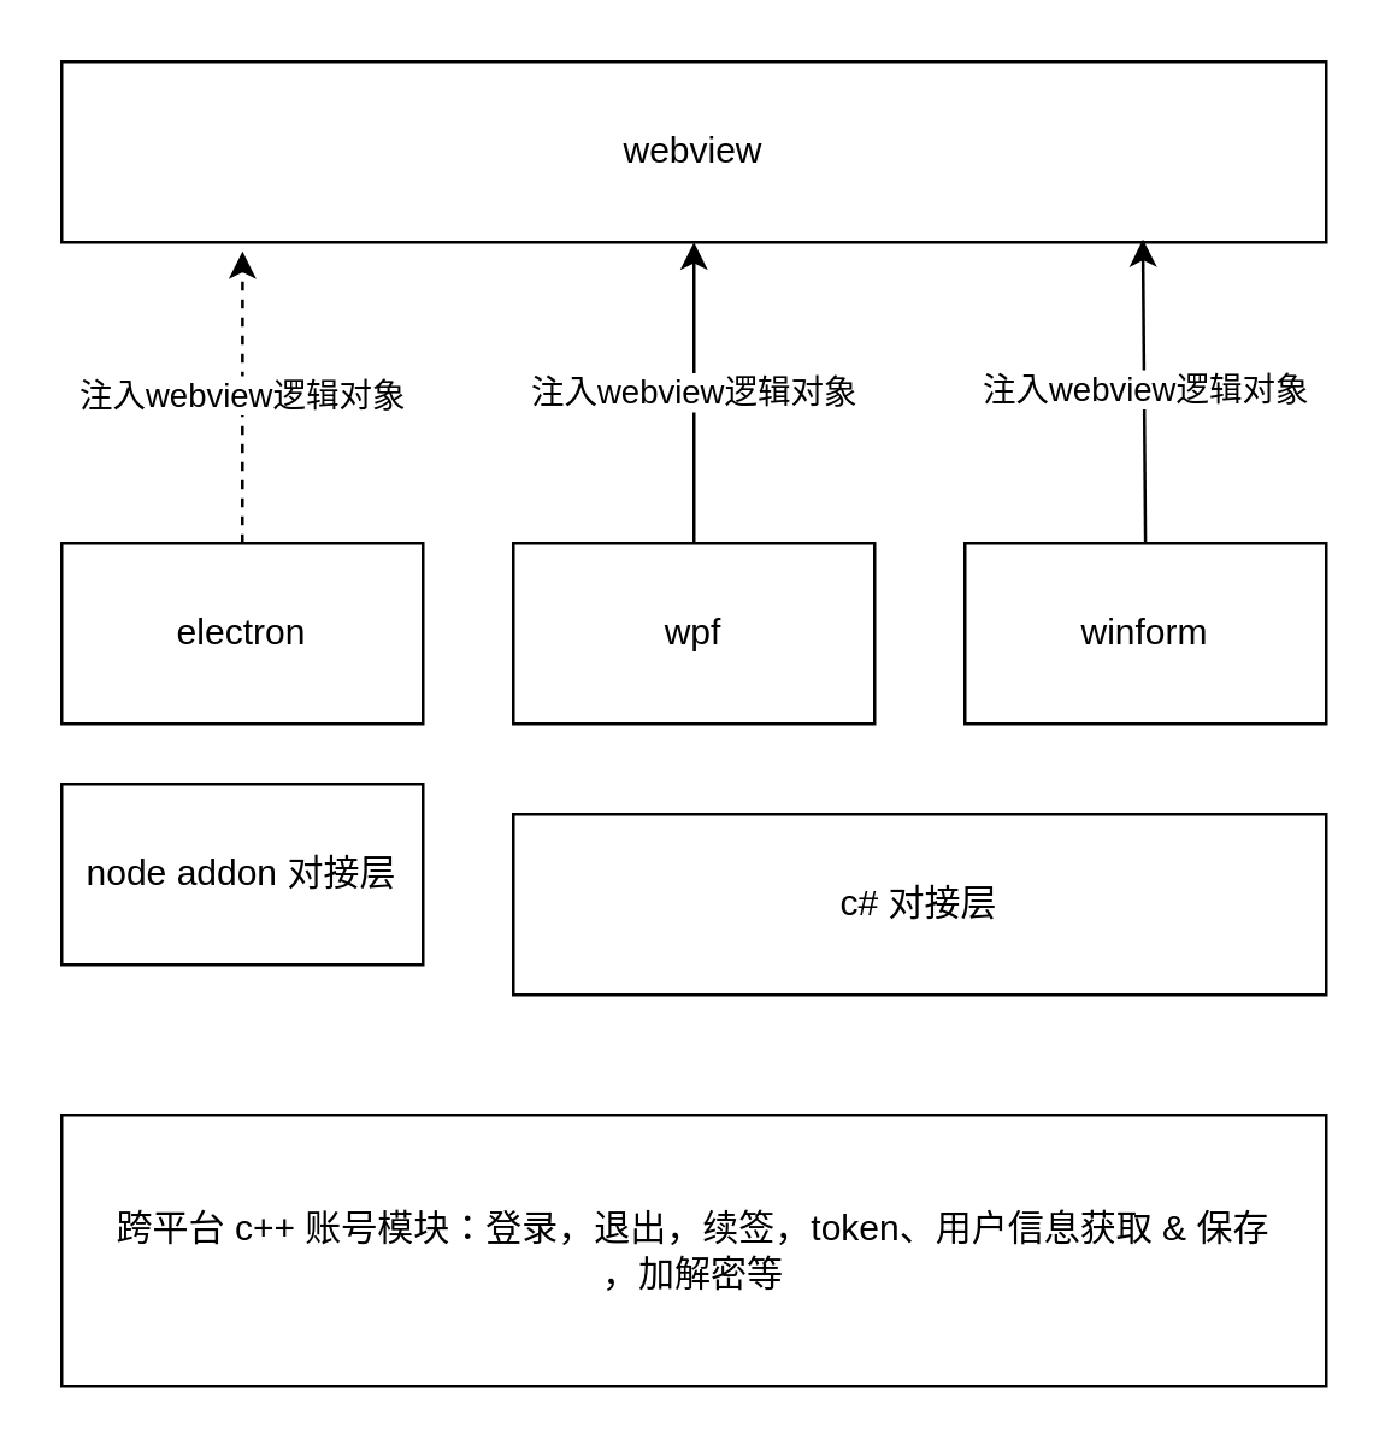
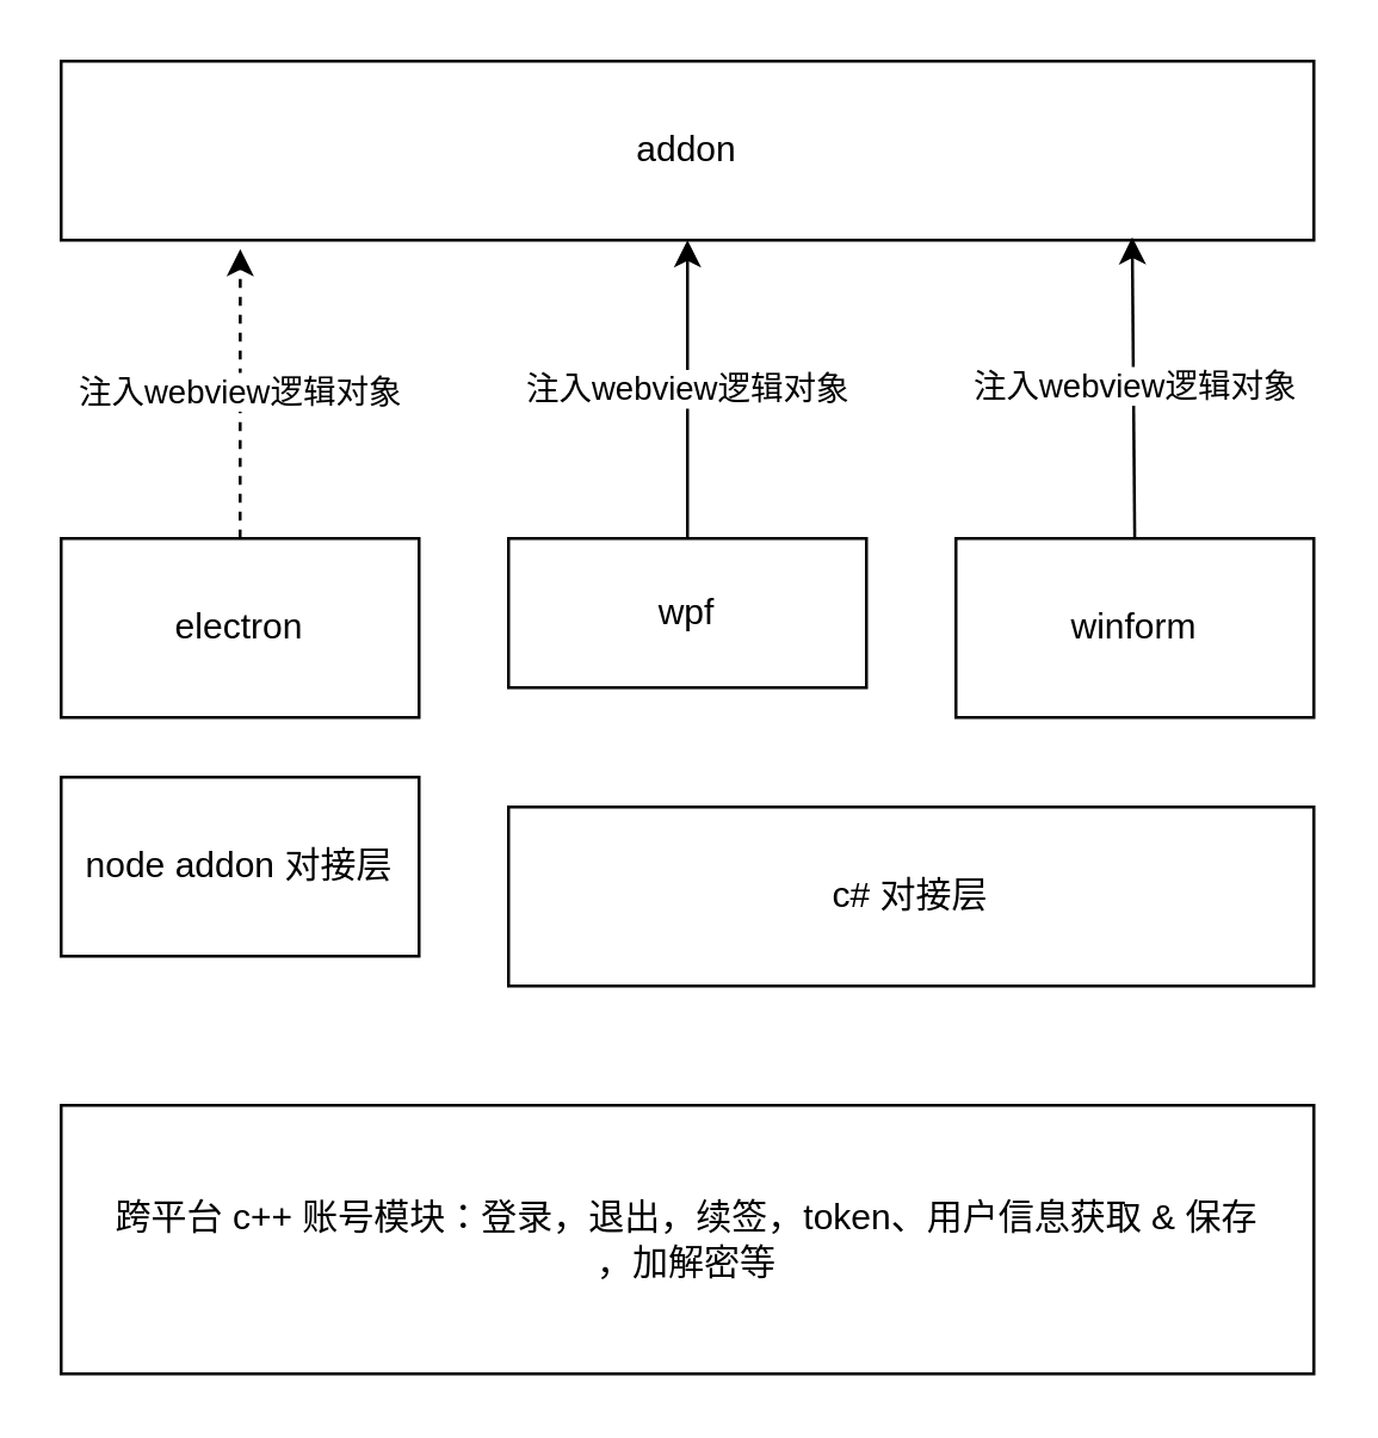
  <mxCell id="0" />
  <mxCell id="1" parent="0" />
  <mxCell id="2" value="electron" style="rounded=0;whiteSpace=wrap;html=1;" vertex="1" parent="1"><mxGeometry x="20" y="180" width="120" height="60" as="geometry" /></mxCell>
- <mxCell id="3" value="wpf" style="rounded=0;whiteSpace=wrap;html=1;" vertex="1" parent="1"><mxGeometry x="170" y="180" width="120" height="60" as="geometry" /></mxCell>
+ <mxCell id="3" value="wpf" style="rounded=0;whiteSpace=wrap;html=1;" vertex="1" parent="1"><mxGeometry x="170" y="180" width="120" height="50" as="geometry" /></mxCell>
  <mxCell id="4" value="winform" style="rounded=0;whiteSpace=wrap;html=1;" vertex="1" parent="1"><mxGeometry x="320" y="180" width="120" height="60" as="geometry" /></mxCell>
  <mxCell id="5" value="node addon 对接层" style="rounded=0;whiteSpace=wrap;html=1;" vertex="1" parent="1"><mxGeometry x="20" y="260" width="120" height="60" as="geometry" /></mxCell>
  <mxCell id="6" value="跨平台 c++ 账号模块：登录，退出，续签，token、用户信息获取 &amp;amp; 保存&lt;br&gt;，加解密等" style="rounded=0;whiteSpace=wrap;html=1;" vertex="1" parent="1"><mxGeometry x="20" y="370" width="420" height="90" as="geometry" /></mxCell>
- <mxCell id="7" value="webview" style="rounded=0;whiteSpace=wrap;html=1;" vertex="1" parent="1"><mxGeometry x="20" y="20" width="420" height="60" as="geometry" /></mxCell>
+ <mxCell id="7" value="addon" style="rounded=0;whiteSpace=wrap;html=1;" vertex="1" parent="1"><mxGeometry x="20" y="20" width="420" height="60" as="geometry" /></mxCell>
  <mxCell id="8" value="c# 对接层" style="rounded=0;whiteSpace=wrap;html=1;" vertex="1" parent="1"><mxGeometry x="170" y="270" width="270" height="60" as="geometry" /></mxCell>
  <mxCell id="9" value="注入webview逻辑对象" style="endArrow=classic;html=1;rounded=0;entryX=0.143;entryY=1.05;entryDx=0;entryDy=0;entryPerimeter=0;exitX=0.5;exitY=0;exitDx=0;exitDy=0;dashed=1;" edge="1" parent="1" source="2" target="7"><mxGeometry width="50" height="50" relative="1" as="geometry"><mxPoint x="230" y="200" as="sourcePoint" /><mxPoint x="280" y="150" as="targetPoint" /></mxGeometry></mxCell>
  <mxCell id="10" value="注入webview逻辑对象" style="endArrow=classic;html=1;rounded=0;entryX=0.5;entryY=1;entryDx=0;entryDy=0;exitX=0.5;exitY=0;exitDx=0;exitDy=0;" edge="1" parent="1" source="3" target="7"><mxGeometry width="50" height="50" relative="1" as="geometry"><mxPoint x="229.5" y="177" as="sourcePoint" /><mxPoint x="229.56" y="-40" as="targetPoint" /></mxGeometry></mxCell>
  <mxCell id="11" value="注入webview逻辑对象" style="endArrow=classic;html=1;rounded=0;exitX=0.5;exitY=0;exitDx=0;exitDy=0;entryX=0.855;entryY=0.983;entryDx=0;entryDy=0;entryPerimeter=0;" edge="1" parent="1" target="7"><mxGeometry width="50" height="50" relative="1" as="geometry"><mxPoint x="379.94" y="180" as="sourcePoint" /><mxPoint x="380" y="-40" as="targetPoint" /></mxGeometry></mxCell>
